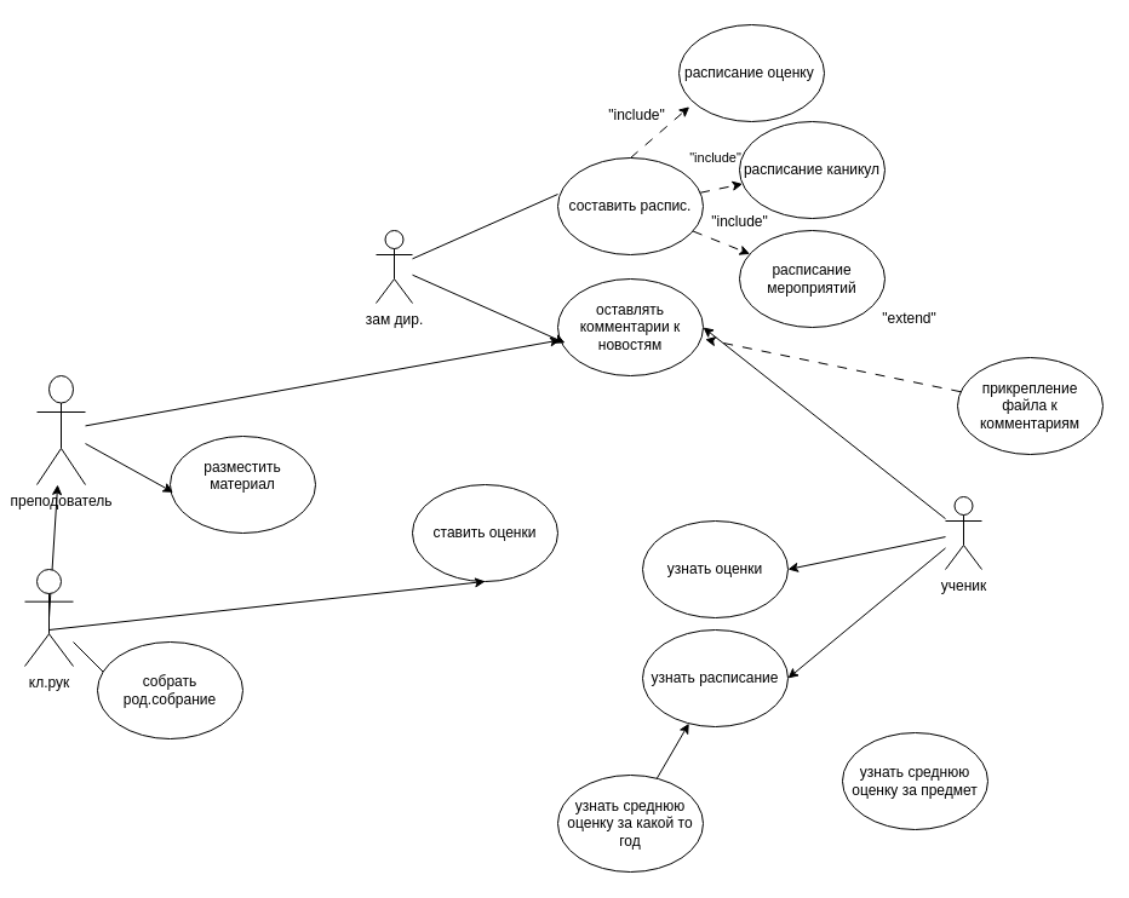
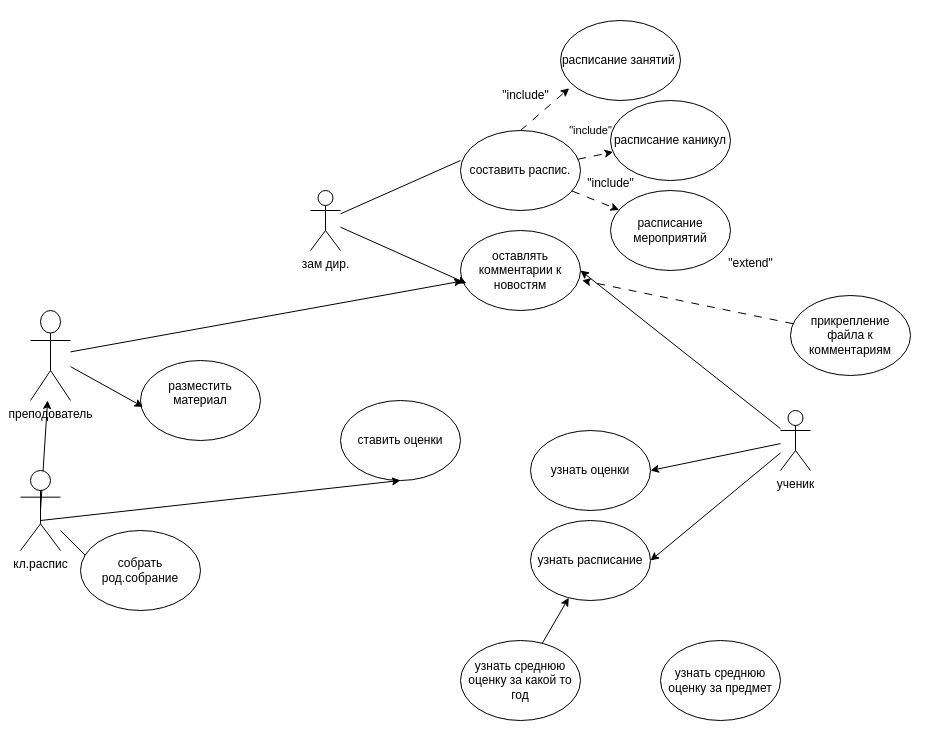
  <mxCell id="0" />
  <mxCell id="1" parent="0" />
  <mxCell id="2" style="rounded=0;orthogonalLoop=1;jettySize=auto;html=1;" edge="1" parent="1" source="3" target="14"><mxGeometry relative="1" as="geometry"><mxPoint x="200" y="400" as="sourcePoint" /><mxPoint x="570" y="420" as="targetPoint" /></mxGeometry></mxCell>
  <mxCell id="3" value="преподователь" style="shape=umlActor;verticalLabelPosition=bottom;verticalAlign=top;html=1;outlineConnect=0;" vertex="1" parent="1"><mxGeometry x="30" y="310" width="40" height="90" as="geometry" /></mxCell>
  <mxCell id="4" value="ставить оценки" style="ellipse;whiteSpace=wrap;html=1;" vertex="1" parent="1"><mxGeometry x="340" y="400" width="120" height="80" as="geometry" /></mxCell>
  <mxCell id="5" style="rounded=0;orthogonalLoop=1;jettySize=auto;html=1;entryX=0.5;entryY=1;entryDx=0;entryDy=0;" edge="1" parent="1" target="4"><mxGeometry relative="1" as="geometry"><mxPoint x="560" y="410" as="targetPoint" /><mxPoint x="40" y="520" as="sourcePoint" /></mxGeometry></mxCell>
  <mxCell id="6" style="rounded=0;orthogonalLoop=1;jettySize=auto;html=1;exitX=0.5;exitY=0.5;exitDx=0;exitDy=0;exitPerimeter=0;" edge="1" parent="1" source="8" target="3"><mxGeometry relative="1" as="geometry" /></mxCell>
  <mxCell id="7" style="rounded=0;orthogonalLoop=1;jettySize=auto;html=1;entryX=0.5;entryY=1;entryDx=0;entryDy=0;" edge="1" parent="1" source="8" target="22"><mxGeometry relative="1" as="geometry" /></mxCell>
- <mxCell id="8" value="кл.рук&lt;div&gt;&lt;br&gt;&lt;/div&gt;" style="shape=umlActor;verticalLabelPosition=bottom;verticalAlign=top;html=1;outlineConnect=0;" vertex="1" parent="1"><mxGeometry y="470" width="40" height="80" as="geometry" x="20" /></mxCell>
+ <mxCell id="8" value="кл.распис&lt;div&gt;&lt;br&gt;&lt;/div&gt;" style="shape=umlActor;verticalLabelPosition=bottom;verticalAlign=top;html=1;outlineConnect=0;" vertex="1" parent="1"><mxGeometry y="470" width="40" height="80" as="geometry" x="20" /></mxCell>
  <mxCell id="9" value="зам дир." style="shape=umlActor;verticalLabelPosition=bottom;verticalAlign=top;html=1;outlineConnect=0;" vertex="1" parent="1"><mxGeometry x="310" y="190" width="30" height="60" as="geometry" /></mxCell>
  <mxCell id="10" style="rounded=0;orthogonalLoop=1;jettySize=auto;html=1;dashed=1;dashPattern=8 8;" edge="1" parent="1" source="13" target="30"><mxGeometry relative="1" as="geometry" /></mxCell>
  <mxCell id="11" style="rounded=0;orthogonalLoop=1;jettySize=auto;html=1;dashed=1;dashPattern=8 8;" edge="1" parent="1" source="13" target="31"><mxGeometry relative="1" as="geometry" /></mxCell>
  <mxCell id="12" value="&quot;include&quot;" style="edgeLabel;html=1;align=center;verticalAlign=middle;resizable=0;points=[];" vertex="1" connectable="0" parent="11"><mxGeometry x="0.191" y="1" relative="1" as="geometry"><mxPoint x="-10" y="-71" as="offset" /></mxGeometry></mxCell>
  <mxCell id="13" value="составить распис." style="ellipse;whiteSpace=wrap;html=1;" vertex="1" parent="1"><mxGeometry x="460" y="130" width="120" height="80" as="geometry" /></mxCell>
  <mxCell id="14" value="оставлять комментарии к новостям" style="ellipse;whiteSpace=wrap;html=1;" vertex="1" parent="1"><mxGeometry x="460" y="230" width="120" height="80" as="geometry" /></mxCell>
  <mxCell id="15" style="rounded=0;orthogonalLoop=1;jettySize=auto;html=1;entryX=0.05;entryY=0.661;entryDx=0;entryDy=0;entryPerimeter=0;" edge="1" parent="1" source="9" target="14"><mxGeometry relative="1" as="geometry" /></mxCell>
  <mxCell id="16" style="rounded=0;orthogonalLoop=1;jettySize=auto;html=1;entryX=1;entryY=0.5;entryDx=0;entryDy=0;" edge="1" parent="1" source="19" target="14"><mxGeometry relative="1" as="geometry" /></mxCell>
  <mxCell id="17" style="rounded=0;orthogonalLoop=1;jettySize=auto;html=1;entryX=1;entryY=0.5;entryDx=0;entryDy=0;" edge="1" parent="1" source="19" target="23"><mxGeometry relative="1" as="geometry" /></mxCell>
  <mxCell id="18" style="rounded=0;orthogonalLoop=1;jettySize=auto;html=1;entryX=1;entryY=0.5;entryDx=0;entryDy=0;" edge="1" parent="1" source="19" target="24"><mxGeometry relative="1" as="geometry" /></mxCell>
  <mxCell id="19" value="ученик&lt;div&gt;&lt;br&gt;&lt;/div&gt;" style="shape=umlActor;verticalLabelPosition=bottom;verticalAlign=top;html=1;outlineConnect=0;" vertex="1" parent="1"><mxGeometry x="780" y="410" width="30" height="60" as="geometry" /></mxCell>
  <mxCell id="20" value="разместить материал&lt;div&gt;&lt;br&gt;&lt;/div&gt;" style="ellipse;whiteSpace=wrap;html=1;" vertex="1" parent="1"><mxGeometry x="140" y="360" width="120" height="80" as="geometry" /></mxCell>
  <mxCell id="21" style="rounded=0;orthogonalLoop=1;jettySize=auto;html=1;entryX=0.021;entryY=0.579;entryDx=0;entryDy=0;entryPerimeter=0;" edge="1" parent="1" source="3" target="20"><mxGeometry relative="1" as="geometry" /></mxCell>
  <mxCell id="22" value="собрать род.собрание" style="ellipse;whiteSpace=wrap;html=1;" vertex="1" parent="1"><mxGeometry x="80" y="530" width="120" height="80" as="geometry" /></mxCell>
  <mxCell id="23" value="узнать оценки" style="ellipse;whiteSpace=wrap;html=1;" vertex="1" parent="1"><mxGeometry x="530" y="430" width="120" height="80" as="geometry" /></mxCell>
  <mxCell id="24" value="узнать расписание" style="ellipse;whiteSpace=wrap;html=1;" vertex="1" parent="1"><mxGeometry x="530" y="520" width="120" height="80" as="geometry" /></mxCell>
  <mxCell id="25" value="" style="rounded=0;orthogonalLoop=1;jettySize=auto;html=1;" edge="1" parent="1" source="26" target="24"><mxGeometry relative="1" as="geometry" /></mxCell>
  <mxCell id="26" value="узнать среднюю оценку за какой то год" style="ellipse;whiteSpace=wrap;html=1;" vertex="1" parent="1"><mxGeometry x="460" y="640" width="120" height="80" as="geometry" /></mxCell>
- <mxCell id="27" value="узнать среднюю оценку за предмет" style="ellipse;whiteSpace=wrap;html=1;" vertex="1" parent="1"><mxGeometry x="695" y="605" width="120" height="80" as="geometry" /></mxCell>
+ <mxCell id="27" value="узнать среднюю оценку за предмет" style="ellipse;whiteSpace=wrap;html=1;" vertex="1" parent="1"><mxGeometry x="660" y="640" width="120" height="80" as="geometry" /></mxCell>
  <mxCell id="28" style="rounded=0;orthogonalLoop=1;jettySize=auto;html=1;entryX=0;entryY=0.375;entryDx=0;entryDy=0;entryPerimeter=0;endArrow=none;" edge="1" parent="1" source="9" target="13"><mxGeometry relative="1" as="geometry" /></mxCell>
- <mxCell id="29" value="расписание оценку&amp;nbsp;" style="ellipse;whiteSpace=wrap;html=1;" vertex="1" parent="1"><mxGeometry x="560" y="20" width="120" height="80" as="geometry" /></mxCell>
+ <mxCell id="29" value="расписание занятий&amp;nbsp;" style="ellipse;whiteSpace=wrap;html=1;" vertex="1" parent="1"><mxGeometry x="560" y="20" width="120" height="80" as="geometry" /></mxCell>
  <mxCell id="30" value="расписание каникул" style="ellipse;whiteSpace=wrap;html=1;" vertex="1" parent="1"><mxGeometry x="610" y="100" width="120" height="80" as="geometry" /></mxCell>
  <mxCell id="31" value="расписание мероприятий" style="ellipse;whiteSpace=wrap;html=1;" vertex="1" parent="1"><mxGeometry x="610" y="190" width="120" height="80" as="geometry" /></mxCell>
  <mxCell id="32" style="rounded=0;orthogonalLoop=1;jettySize=auto;html=1;exitX=0.5;exitY=0;exitDx=0;exitDy=0;entryX=0.072;entryY=0.847;entryDx=0;entryDy=0;entryPerimeter=0;dashed=1;dashPattern=8 8;" edge="1" parent="1" source="13" target="29"><mxGeometry relative="1" as="geometry" /></mxCell>
  <mxCell id="33" value="&quot;include&quot;" style="text;html=1;align=center;verticalAlign=middle;resizable=0;points=[];autosize=1;strokeColor=none;fillColor=none;" vertex="1" parent="1"><mxGeometry x="575" y="168" width="70" height="30" as="geometry" /></mxCell>
  <mxCell id="34" value="&quot;include&quot;" style="text;html=1;align=center;verticalAlign=middle;resizable=0;points=[];autosize=1;strokeColor=none;fillColor=none;" vertex="1" parent="1"><mxGeometry x="490" y="80" width="70" height="30" as="geometry" /></mxCell>
  <mxCell id="35" value="прикрепление файла к комментариям" style="ellipse;whiteSpace=wrap;html=1;" vertex="1" parent="1"><mxGeometry x="790" y="295" width="120" height="80" as="geometry" /></mxCell>
  <mxCell id="36" style="rounded=0;orthogonalLoop=1;jettySize=auto;html=1;entryX=1.014;entryY=0.624;entryDx=0;entryDy=0;entryPerimeter=0;dashed=1;dashPattern=8 8;" edge="1" parent="1" source="35" target="14"><mxGeometry relative="1" as="geometry" /></mxCell>
  <mxCell id="37" value="&quot;extend&quot;" style="text;html=1;align=center;verticalAlign=middle;resizable=0;points=[];autosize=1;strokeColor=none;fillColor=none;" vertex="1" parent="1"><mxGeometry x="715" y="248" width="70" height="30" as="geometry" /></mxCell>
